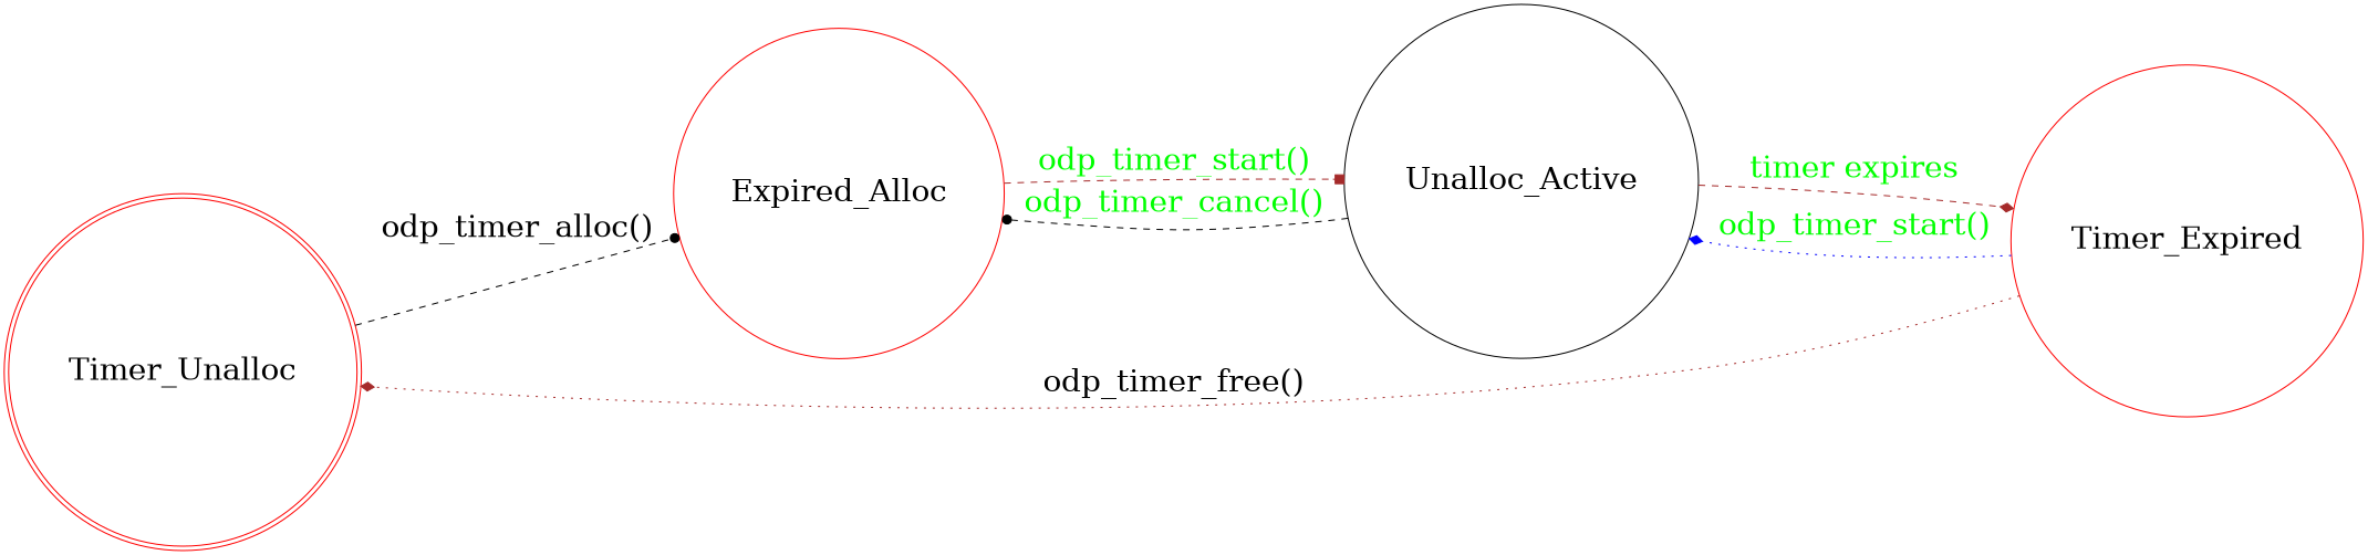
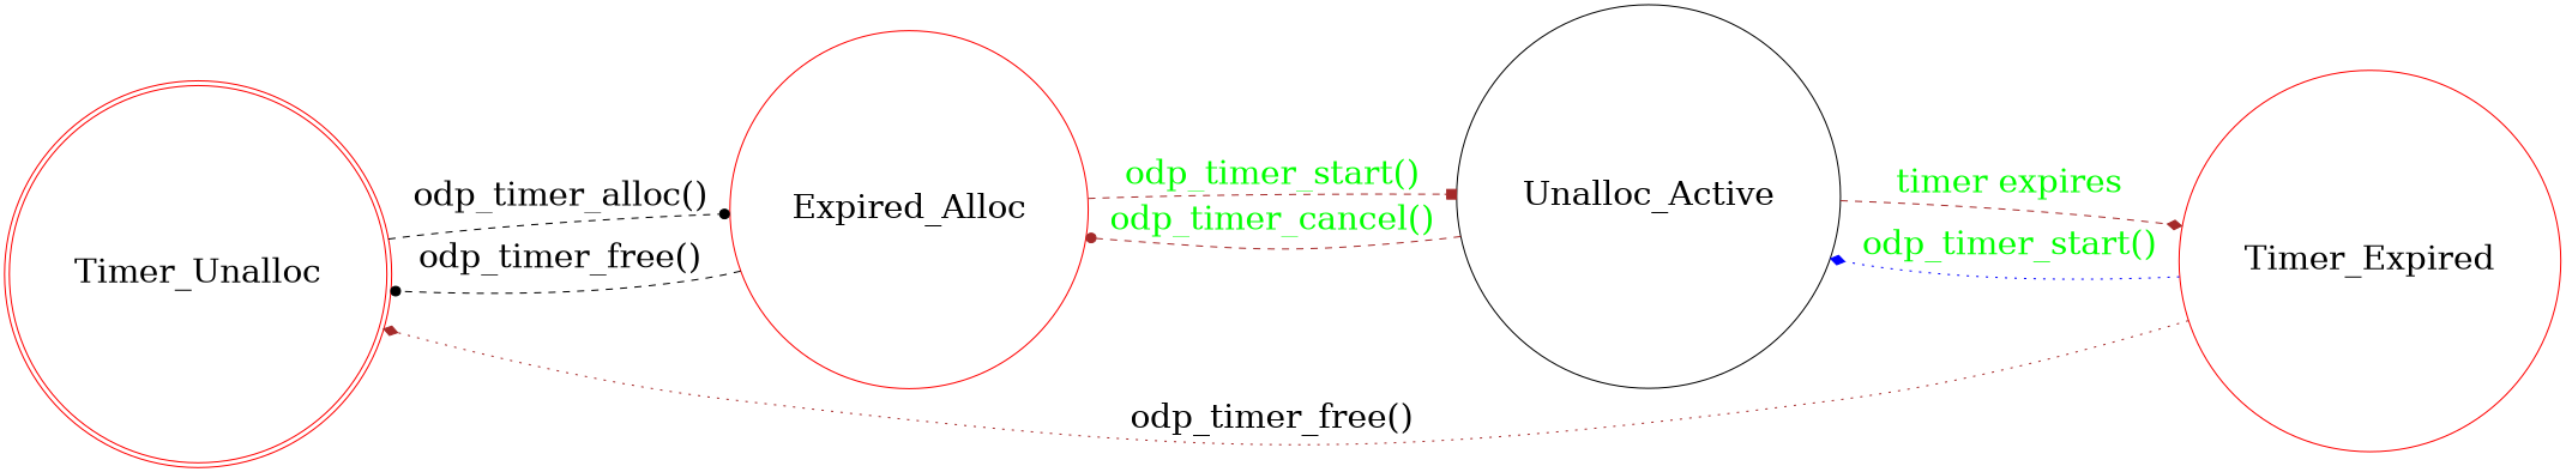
  digraph {
    rankdir=LR
    node [color=red fontsize=28 shape=circle]
    edge [arrowhead=dot color=brown fontsize=28 style=dashed fontcolor=green]
    Timer_Unalloc [shape=doublecircle]
    n2 [label=Expired_Alloc]
    n3 [color=black label=Unalloc_Active]
    Timer_Expired
    Timer_Unalloc -> n2 [color=black label="odp_timer_alloc()" fontcolor=""]
+   n2 -> Timer_Unalloc [color=black label="odp_timer_free()" fontcolor=""]
    n2 -> n3 [arrowhead=box label="odp_timer_start()"]
-   n3 -> n2 [color=black label="odp_timer_cancel()"]
+   n3 -> n2 [label="odp_timer_cancel()"]
    n3 -> Timer_Expired [arrowhead=diamond label="timer expires"]
    Timer_Expired -> Timer_Unalloc [arrowhead=diamond label="odp_timer_free()" style=dotted fontcolor=""]
    Timer_Expired -> n3 [arrowhead=diamond color=blue label="odp_timer_start()" style=dotted]
  }
